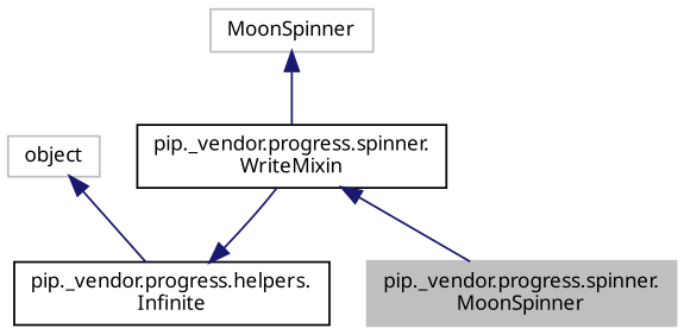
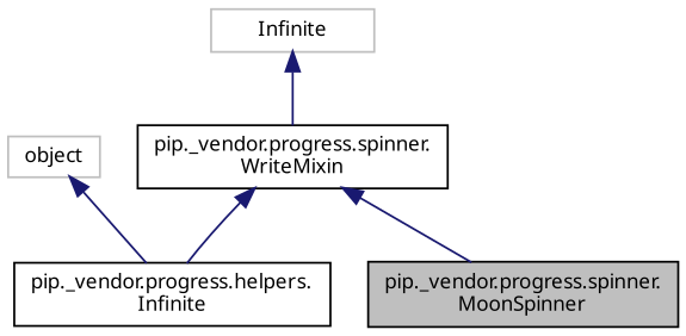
  digraph {
    fontname="Noto Sans"
    node [color=black fillcolor=white fontname="Noto Sans" fontsize=10 shape=record style=filled]
    edge [color=midnightblue dir=back fontname="Noto Sans" fontsize=10 labelfontname=Helvetica labelfontsize=10 style=solid]
-   n1 [color=grey75 fillcolor=grey75 fontcolor=black height=0.2 label="pip._vendor.progress.spinner.\lMoonSpinner" width=0.4]
+   n1 [fillcolor=grey75 fontcolor=black height=0.2 label="pip._vendor.progress.spinner.\lMoonSpinner" width=0.4]
    n2 [height=0.2 label="pip._vendor.progress.spinner.\lWriteMixin" width=0.4]
    n3 [height=0.2 label="pip._vendor.progress.helpers.\lInfinite" width=0.4]
    n4 [color=grey75 height=0.2 label=object width=0.4]
-   n5 [color=grey75 height=0.2 label=MoonSpinner width=0.4]
+   n5 [color=grey75 height=0.2 label=Infinite width=0.4]
    n2 -> n1
-   n3 -> n2
+   n2 -> n3
    n4 -> n3
    n5 -> n2
  }
